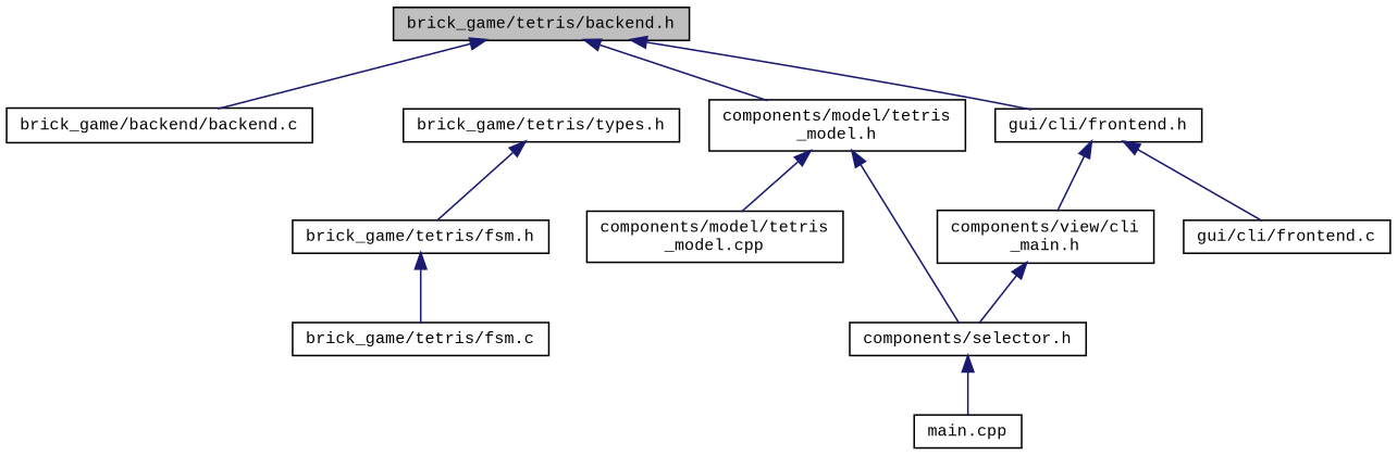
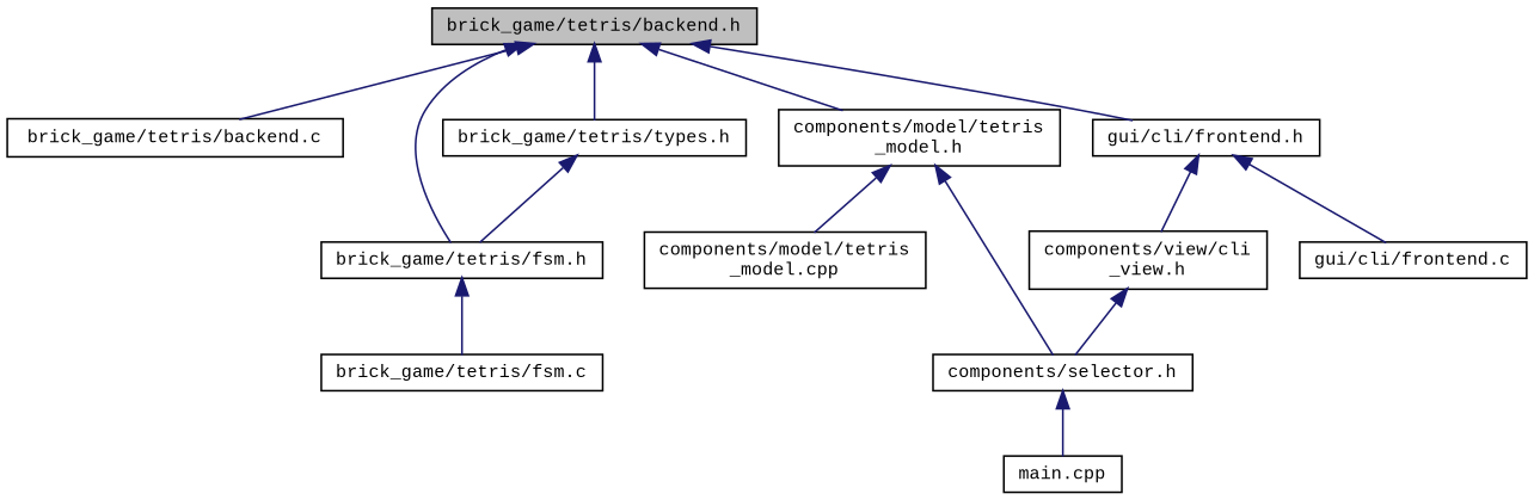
  digraph {
    fontname="Liberation Mono"
    node [color=black fillcolor=white fontname="Liberation Mono" fontsize=10 shape=record style=filled]
    edge [color=midnightblue dir=back fontname="Liberation Mono" fontsize=10 labelfontname=Helvetica labelfontsize=10 style=solid]
    n1 [fillcolor=grey75 fontcolor=black height=0.2 label="brick_game/tetris/backend.h" width=0.4]
-   n2 [height=0.2 label="brick_game/backend/backend.c" width=0.4]
+   n2 [height=0.2 label="brick_game/tetris/backend.c" width=0.4]
    n3 [height=0.2 label="brick_game/tetris/fsm.h" width=0.4]
    n4 [height=0.2 label="brick_game/tetris/types.h" width=0.4]
    n5 [height=0.2 label="components/model/tetris\l_model.h" width=0.4]
    n6 [height=0.2 label="gui/cli/frontend.h" width=0.4]
    n7 [height=0.2 label="brick_game/tetris/fsm.c" width=0.4]
    n8 [height=0.2 label="components/model/tetris\l_model.cpp" width=0.4]
    n9 [height=0.2 label="components/selector.h" width=0.4]
-   n10 [height=0.2 label="components/view/cli\l_main.h" width=0.4]
+   n10 [height=0.2 label="components/view/cli\l_view.h" width=0.4]
    n11 [height=0.2 label="gui/cli/frontend.c" width=0.4]
    n12 [height=0.2 label="main.cpp" width=0.4]
    n1 -> n2
+   n1 -> n3
+   n1 -> n4
    n1 -> n5
    n1 -> n6
    n3 -> n7
    n4 -> n3
    n5 -> n8
    n5 -> n9
    n6 -> n10
    n6 -> n11
    n9 -> n12
    n10 -> n9
  }
